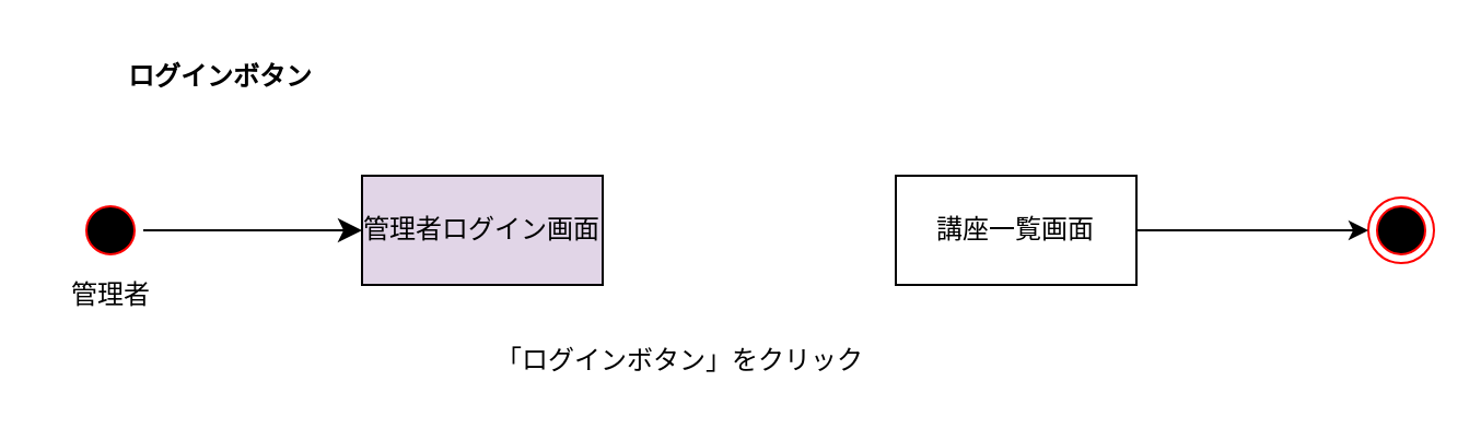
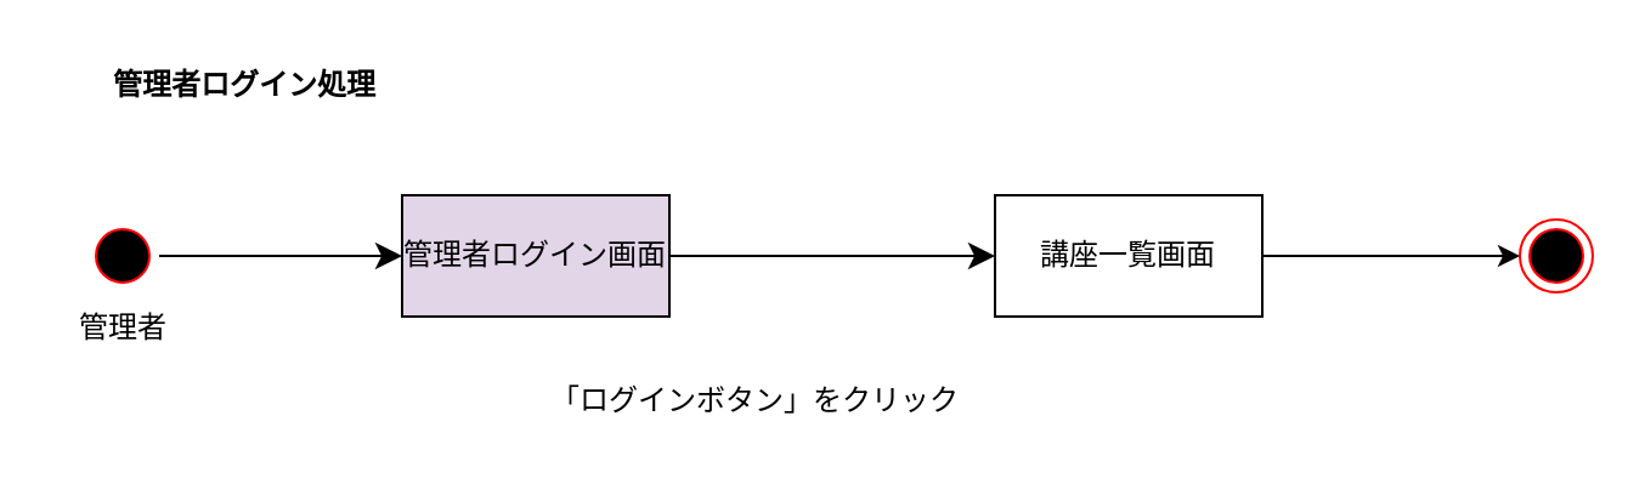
  <mxCell id="0" />
  <mxCell id="1" parent="0" />
  <mxCell id="2" value="" style="ellipse;html=1;shape=startState;fillColor=#000000;strokeColor=#ff0000;" parent="1" vertex="1"><mxGeometry x="35" y="90" width="30" height="30" as="geometry" /></mxCell>
  <mxCell id="3" value="" style="ellipse;html=1;shape=endState;fillColor=#000000;strokeColor=#ff0000;" parent="1" vertex="1"><mxGeometry x="625" y="90" width="30" height="30" as="geometry" /></mxCell>
  <mxCell id="4" value="管理者" style="text;html=1;align=center;verticalAlign=middle;resizable=0;points=[];autosize=1;strokeColor=none;fillColor=none;" parent="1" vertex="1"><mxGeometry x="20" y="120" width="60" height="30" as="geometry" /></mxCell>
  <mxCell id="5" value="管理者ログイン画面" style="html=1;whiteSpace=wrap;fillColor=#e1d5e7;" parent="1" vertex="1"><mxGeometry x="165" y="80" width="110" height="50" as="geometry" /></mxCell>
  <mxCell id="6" value="講座一覧画面" style="html=1;whiteSpace=wrap;" parent="1" vertex="1"><mxGeometry x="409" y="80" width="110" height="50" as="geometry" /></mxCell>
  <mxCell id="7" value="" style="endArrow=classic;html=1;rounded=0;exitX=1;exitY=0.5;exitDx=0;exitDy=0;entryX=0;entryY=0.5;entryDx=0;entryDy=0;fontSize=12;" parent="1" source="6" target="3" edge="1"><mxGeometry width="50" height="50" relative="1" as="geometry"><mxPoint x="385" y="230" as="sourcePoint" /><mxPoint x="435" y="180" as="targetPoint" /></mxGeometry></mxCell>
- <mxCell id="8" value="ログインボタン" style="text;html=1;align=center;verticalAlign=middle;resizable=0;points=[];autosize=1;strokeColor=none;fillColor=none;fontStyle=1" parent="1" vertex="1"><mxGeometry x="35" y="20" width="130" height="30" as="geometry" /></mxCell>
+ <mxCell id="8" value="管理者ログイン処理" style="text;html=1;align=center;verticalAlign=middle;resizable=0;points=[];autosize=1;strokeColor=none;fillColor=none;fontStyle=1" parent="1" vertex="1"><mxGeometry x="35" y="20" width="130" height="30" as="geometry" /></mxCell>
  <mxCell id="9" value="" style="endArrow=classic;html=1;rounded=0;fontSize=12;startSize=8;endSize=8;curved=1;exitX=1;exitY=0.5;exitDx=0;exitDy=0;entryX=0;entryY=0.5;entryDx=0;entryDy=0;" edge="1" parent="1" source="2" target="5"><mxGeometry width="50" height="50" relative="1" as="geometry"><mxPoint x="375" y="100" as="sourcePoint" /><mxPoint x="425" y="50" as="targetPoint" /></mxGeometry></mxCell>
+ <mxCell id="10" value="" style="endArrow=classic;html=1;rounded=0;fontSize=12;startSize=8;endSize=8;curved=1;exitX=1;exitY=0.5;exitDx=0;exitDy=0;entryX=0;entryY=0.5;entryDx=0;entryDy=0;" edge="1" parent="1" source="5" target="6"><mxGeometry width="50" height="50" relative="1" as="geometry"><mxPoint x="75" y="115" as="sourcePoint" /><mxPoint x="175" y="115" as="targetPoint" /></mxGeometry></mxCell>
  <mxCell id="11" value="「ログインボタン」をクリック" style="text;html=1;align=center;verticalAlign=middle;resizable=0;points=[];autosize=1;strokeColor=none;fillColor=none;" vertex="1" parent="1"><mxGeometry x="220" y="150" width="180" height="30" as="geometry" /></mxCell>
